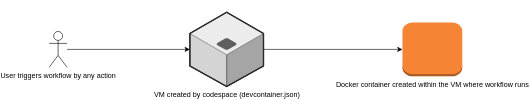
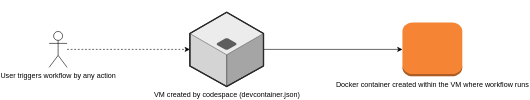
  <mxCell id="0" />
  <mxCell id="1" parent="0" />
  <mxCell id="2" style="edgeStyle=orthogonalEdgeStyle;rounded=0;orthogonalLoop=1;jettySize=auto;html=1;" edge="1" parent="1" source="3" target="6"><mxGeometry relative="1" as="geometry"><mxPoint x="490" y="82" as="targetPoint" /></mxGeometry></mxCell>
  <mxCell id="3" value="VM created by codespace (devcontainer.json)&lt;br&gt;" style="verticalLabelPosition=bottom;html=1;verticalAlign=top;strokeWidth=1;align=center;outlineConnect=0;dashed=0;outlineConnect=0;shape=mxgraph.aws3d.application_server;fillColor=#ECECEC;strokeColor=#5E5E5E;aspect=fixed;" vertex="1" parent="1"><mxGeometry x="255" y="20" width="123" height="124" as="geometry" /></mxCell>
- <mxCell id="4" style="edgeStyle=orthogonalEdgeStyle;rounded=0;orthogonalLoop=1;jettySize=auto;html=1;" edge="1" parent="1" source="5" target="3"><mxGeometry relative="1" as="geometry" /></mxCell>
+ <mxCell id="4" style="edgeStyle=orthogonalEdgeStyle;rounded=0;orthogonalLoop=1;jettySize=auto;html=1;dashed=1;" edge="1" parent="1" source="5" target="3"><mxGeometry relative="1" as="geometry" /></mxCell>
  <mxCell id="5" value="User triggers workflow by any action" style="shape=umlActor;verticalLabelPosition=bottom;verticalAlign=top;html=1;outlineConnect=0;" vertex="1" parent="1"><mxGeometry x="20" y="52" width="30" height="60" as="geometry" /></mxCell>
  <mxCell id="6" value="Docker container created within the VM where workflow runs" style="outlineConnect=0;dashed=0;verticalLabelPosition=bottom;verticalAlign=top;align=center;html=1;shape=mxgraph.aws3.instance;fillColor=#F58534;gradientColor=none;" vertex="1" parent="1"><mxGeometry x="610" y="37" width="100" height="90" as="geometry" /></mxCell>
